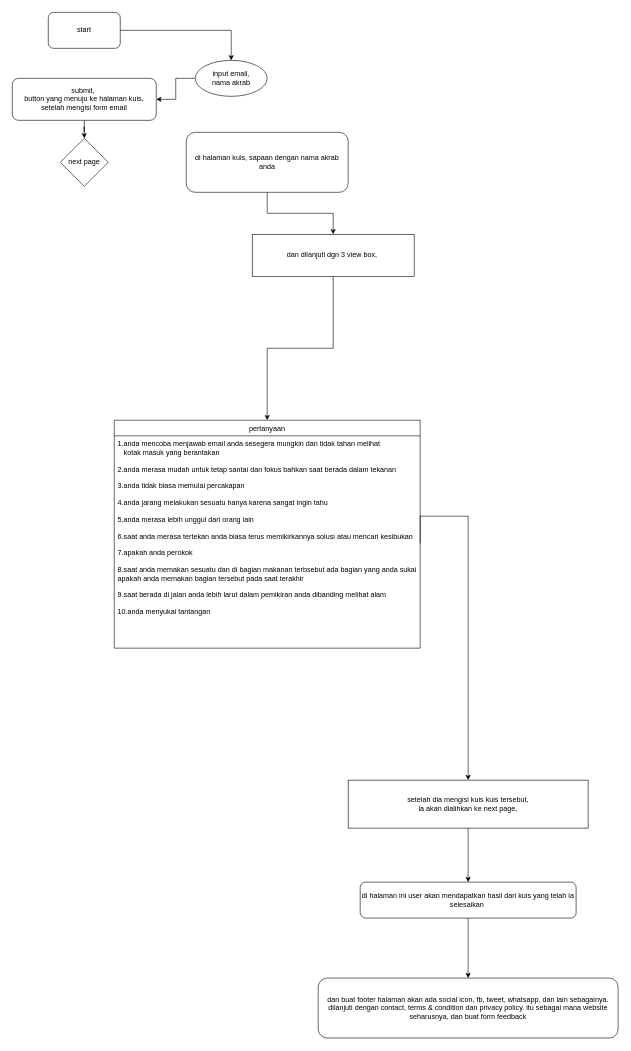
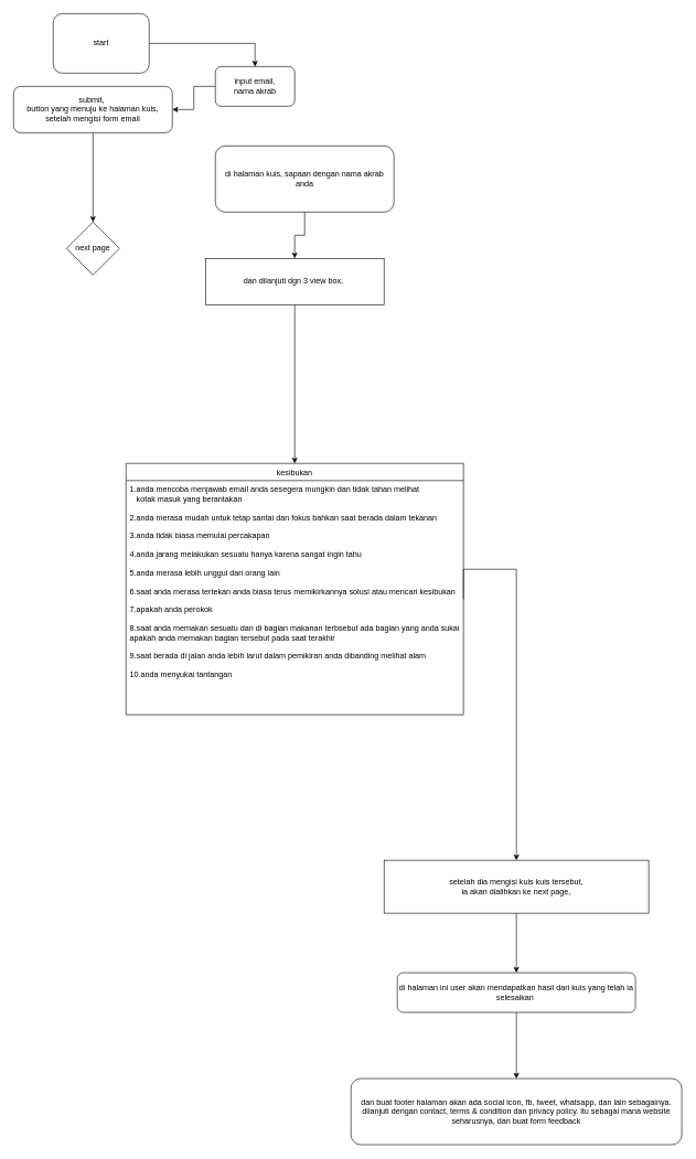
  <mxCell id="0" />
  <mxCell id="1" parent="0" />
  <mxCell id="2" style="edgeStyle=orthogonalEdgeStyle;rounded=0;orthogonalLoop=1;jettySize=auto;html=1;entryX=0.5;entryY=0;entryDx=0;entryDy=0;" edge="1" parent="1" source="3" target="5"><mxGeometry relative="1" as="geometry" /></mxCell>
- <mxCell id="3" value="start" style="rounded=1;whiteSpace=wrap;html=1;" vertex="1" parent="1"><mxGeometry x="80" y="20" width="120" height="60" as="geometry" /></mxCell>
+ <mxCell id="3" value="start" style="rounded=1;whiteSpace=wrap;html=1;" vertex="1" parent="1"><mxGeometry x="80" y="20" width="145" height="90" as="geometry" /></mxCell>
  <mxCell id="4" value="" style="edgeStyle=orthogonalEdgeStyle;rounded=0;orthogonalLoop=1;jettySize=auto;html=1;" edge="1" parent="1" source="5" target="7"><mxGeometry relative="1" as="geometry" /></mxCell>
- <mxCell id="5" value="input email,&lt;br&gt;nama akrab" style="ellipse;whiteSpace=wrap;html=1;" vertex="1" parent="1"><mxGeometry x="325" y="100" width="120" height="60" as="geometry" /></mxCell>
+ <mxCell id="5" value="input email,&lt;br&gt;nama akrab" style="rounded=1;whiteSpace=wrap;html=1;" vertex="1" parent="1"><mxGeometry x="325" y="100" width="120" height="60" as="geometry" /></mxCell>
  <mxCell id="6" style="edgeStyle=orthogonalEdgeStyle;rounded=0;orthogonalLoop=1;jettySize=auto;html=1;entryX=0.5;entryY=0;entryDx=0;entryDy=0;" edge="1" parent="1" source="7" target="17"><mxGeometry relative="1" as="geometry" /></mxCell>
  <mxCell id="7" value="submit,&amp;nbsp;&lt;br&gt;button yang menuju ke halaman kuis,&lt;br&gt;setelah mengisi form email" style="rounded=1;whiteSpace=wrap;html=1;" vertex="1" parent="1"><mxGeometry x="20" y="130" width="240" height="70" as="geometry" /></mxCell>
- <mxCell id="8" value="di halaman kuis, sapaan dengan nama akrab anda" style="rounded=1;whiteSpace=wrap;html=1;" vertex="1" parent="1"><mxGeometry x="310" y="220" width="270" height="100" as="geometry" /></mxCell>
+ <mxCell id="8" value="di halaman kuis, sapaan dengan nama akrab anda" style="rounded=1;whiteSpace=wrap;html=1;" vertex="1" parent="1"><mxGeometry x="325" y="220" width="270" height="100" as="geometry" /></mxCell>
  <mxCell id="9" style="edgeStyle=orthogonalEdgeStyle;rounded=0;orthogonalLoop=1;jettySize=auto;html=1;" edge="1" parent="1" source="10" target="12"><mxGeometry relative="1" as="geometry"><mxPoint x="780" y="1500" as="targetPoint" /></mxGeometry></mxCell>
  <mxCell id="10" value="setelah dia mengisi kuis kuis tersebut, &lt;br&gt;ia akan dialihkan ke next page," style="rounded=0;whiteSpace=wrap;html=1;" vertex="1" parent="1"><mxGeometry x="580" y="1300" width="400" height="80" as="geometry" /></mxCell>
  <mxCell id="11" style="edgeStyle=orthogonalEdgeStyle;rounded=0;orthogonalLoop=1;jettySize=auto;html=1;" edge="1" parent="1" source="12" target="13"><mxGeometry relative="1" as="geometry"><mxPoint x="780" y="1610" as="targetPoint" /></mxGeometry></mxCell>
  <mxCell id="12" value="di halaman ini user akan mendapatkan hasil dari kuis yang telah ia selesaikan&amp;nbsp;" style="rounded=1;whiteSpace=wrap;html=1;" vertex="1" parent="1"><mxGeometry x="600" y="1470" width="360" height="60" as="geometry" /></mxCell>
  <mxCell id="13" value="dan buat footer halaman akan ada social icon, fb, tweet, whatsapp, dan lain sebagainya.&lt;br&gt;dilanjuti dengan contact, terms &amp;amp; condition dan privacy policy. itu sebagai mana website seharusnya, dan buat form feedback" style="rounded=1;whiteSpace=wrap;html=1;" vertex="1" parent="1"><mxGeometry x="530" y="1630" width="500" height="100" as="geometry" /></mxCell>
  <mxCell id="14" style="edgeStyle=orthogonalEdgeStyle;rounded=0;orthogonalLoop=1;jettySize=auto;html=1;entryX=0.5;entryY=0;entryDx=0;entryDy=0;" edge="1" parent="1" source="15" target="18"><mxGeometry relative="1" as="geometry"><mxPoint x="480" y="690" as="targetPoint" /></mxGeometry></mxCell>
- <mxCell id="15" value="dan dilanjuti dgn 3 view box,&amp;nbsp;" style="rounded=0;whiteSpace=wrap;html=1;" vertex="1" parent="1"><mxGeometry x="420" y="390" width="270" height="70" as="geometry" /></mxCell>
+ <mxCell id="15" value="dan dilanjuti dgn 3 view box,&amp;nbsp;" style="rounded=0;whiteSpace=wrap;html=1;" vertex="1" parent="1"><mxGeometry x="310" y="390" width="270" height="70" as="geometry" /></mxCell>
  <mxCell id="16" style="edgeStyle=orthogonalEdgeStyle;rounded=0;orthogonalLoop=1;jettySize=auto;html=1;" edge="1" parent="1" source="8" target="15"><mxGeometry relative="1" as="geometry"><mxPoint x="444.429" y="510.286" as="targetPoint" /><mxPoint x="444.429" y="320" as="sourcePoint" /><Array as="points" /></mxGeometry></mxCell>
- <mxCell id="17" value="next page" style="rhombus;whiteSpace=wrap;html=1;" vertex="1" parent="1"><mxGeometry x="100" y="230" width="80" height="80" as="geometry" /></mxCell>
- <mxCell id="18" value="pertanyaan" style="swimlane;fontStyle=0;childLayout=stackLayout;horizontal=1;startSize=26;fillColor=none;horizontalStack=0;resizeParent=1;resizeParentMax=0;resizeLast=0;collapsible=1;marginBottom=0;" vertex="1" parent="1"><mxGeometry x="190" y="700" width="510" height="380" as="geometry" /></mxCell>
+ <mxCell id="17" value="next page" style="rhombus;whiteSpace=wrap;html=1;" vertex="1" parent="1"><mxGeometry x="100" y="335" width="80" height="80" as="geometry" /></mxCell>
+ <mxCell id="18" value="kesibukan" style="swimlane;fontStyle=0;childLayout=stackLayout;horizontal=1;startSize=26;fillColor=none;horizontalStack=0;resizeParent=1;resizeParentMax=0;resizeLast=0;collapsible=1;marginBottom=0;" vertex="1" parent="1"><mxGeometry x="190" y="700" width="510" height="380" as="geometry" /></mxCell>
  <mxCell id="19" value="1.anda mencoba menjawab email anda sesegera mungkin dan tidak tahan melihat &#10;   kotak masuk yang berantakan&#10;&#10;2.anda merasa mudah untuk tetap santai dan fokus bahkan saat berada dalam tekanan&#10;&#10;3.anda tidak biasa memulai percakapan&#10;&#10;4.anda jarang melakukan sesuatu hanya karena sangat ingin tahu&#10;&#10;5.anda merasa lebih unggul dari orang lain&#10;&#10;6.saat anda merasa tertekan anda biasa terus memikirkannya solusi atau mencari kesibukan&#10;&#10;7.apakah anda perokok&#10;&#10;8.saat anda memakan sesuatu dan di bagian makanan terbsebut ada bagian yang anda sukai &#10;apakah anda memakan bagian tersebut pada saat terakhir&#10;&#10;9.saat berada di jalan anda lebih larut dalam pemikiran anda dibanding melihat alam&#10;&#10;10.anda menyukai tantangan&#10;&#10;" style="text;strokeColor=none;fillColor=none;align=left;verticalAlign=top;spacingLeft=4;spacingRight=4;overflow=hidden;rotatable=0;points=[[0,0.5],[1,0.5]];portConstraint=eastwest;" vertex="1" parent="18"><mxGeometry y="26" width="510" height="354" as="geometry" /></mxCell>
  <mxCell id="20" style="edgeStyle=orthogonalEdgeStyle;rounded=0;orthogonalLoop=1;jettySize=auto;html=1;entryX=0.5;entryY=0;entryDx=0;entryDy=0;" edge="1" parent="1" target="10"><mxGeometry relative="1" as="geometry"><mxPoint x="700" y="905.333" as="sourcePoint" /><Array as="points"><mxPoint x="700" y="860" /><mxPoint x="780" y="860" /></Array></mxGeometry></mxCell>
